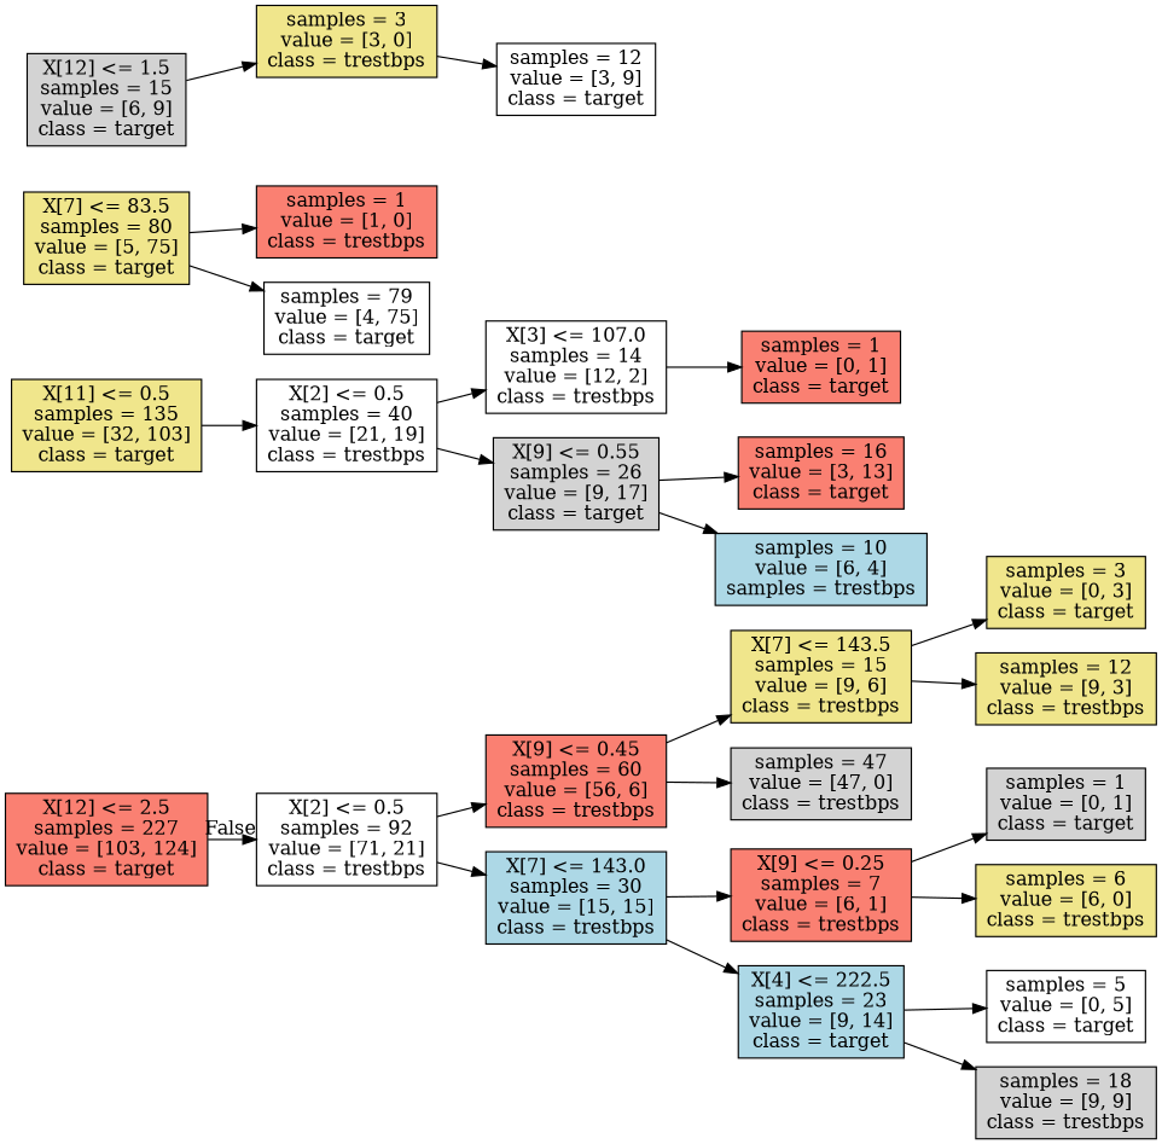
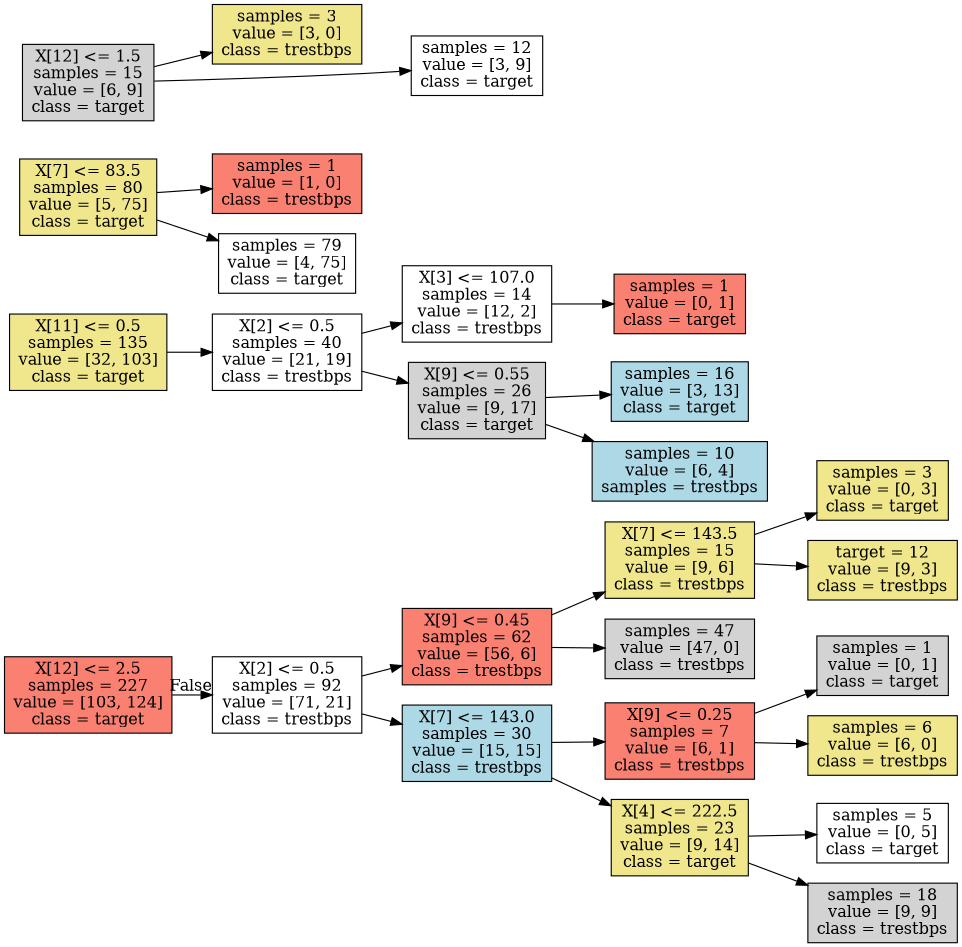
  digraph {
    rankdir=LR
    node [color=black fillcolor=khaki shape=box style=filled]
    n1 [fillcolor=salmon label="X[12] <= 2.5\nsamples = 227\nvalue = [103, 124]\nclass = target"]
    n2 [fillcolor=white label="X[2] <= 0.5\nsamples = 92\nvalue = [71, 21]\nclass = trestbps"]
    n3 [label="X[11] <= 0.5\nsamples = 135\nvalue = [32, 103]\nclass = target"]
    n4 [fillcolor=white label="X[2] <= 0.5\nsamples = 40\nvalue = [21, 19]\nclass = trestbps"]
-   n5 [fillcolor=salmon label="X[9] <= 0.45\nsamples = 60\nvalue = [56, 6]\nclass = trestbps"]
+   n5 [fillcolor=salmon label="X[9] <= 0.45\nsamples = 62\nvalue = [56, 6]\nclass = trestbps"]
    n6 [fillcolor=lightblue label="X[7] <= 143.0\nsamples = 30\nvalue = [15, 15]\nclass = trestbps"]
    n7 [fillcolor=white label="X[3] <= 107.0\nsamples = 14\nvalue = [12, 2]\nclass = trestbps"]
    n8 [fillcolor=lightgrey label="X[9] <= 0.55\nsamples = 26\nvalue = [9, 17]\nclass = target"]
    n9 [label="X[7] <= 83.5\nsamples = 80\nvalue = [5, 75]\nclass = target"]
    n10 [fillcolor=salmon label="samples = 1\nvalue = [1, 0]\nclass = trestbps"]
    n11 [fillcolor=white label="samples = 79\nvalue = [4, 75]\nclass = target"]
    n12 [fillcolor=lightgrey label="X[12] <= 1.5\nsamples = 15\nvalue = [6, 9]\nclass = target"]
    n13 [label="samples = 3\nvalue = [3, 0]\nclass = trestbps"]
    n14 [fillcolor=white label="samples = 12\nvalue = [3, 9]\nclass = target"]
    n15 [fillcolor=salmon label="samples = 1\nvalue = [0, 1]\nclass = target"]
-   n16 [fillcolor=salmon label="samples = 16\nvalue = [3, 13]\nclass = target"]
+   n16 [fillcolor=lightblue label="samples = 16\nvalue = [3, 13]\nclass = target"]
    n17 [fillcolor=lightblue label="samples = 10\nvalue = [6, 4]\nsamples = trestbps"]
    n18 [label="X[7] <= 143.5\nsamples = 15\nvalue = [9, 6]\nclass = trestbps"]
    n19 [fillcolor=lightgrey label="samples = 47\nvalue = [47, 0]\nclass = trestbps"]
    n20 [fillcolor=salmon label="X[9] <= 0.25\nsamples = 7\nvalue = [6, 1]\nclass = trestbps"]
-   n21 [fillcolor=lightblue label="X[4] <= 222.5\nsamples = 23\nvalue = [9, 14]\nclass = target"]
+   n21 [label="X[4] <= 222.5\nsamples = 23\nvalue = [9, 14]\nclass = target"]
    n22 [label="samples = 3\nvalue = [0, 3]\nclass = target"]
-   n23 [label="samples = 12\nvalue = [9, 3]\nclass = trestbps"]
+   n23 [label="target = 12\nvalue = [9, 3]\nclass = trestbps"]
    n24 [fillcolor=lightgrey label="samples = 1\nvalue = [0, 1]\nclass = target"]
    n25 [label="samples = 6\nvalue = [6, 0]\nclass = trestbps"]
    n26 [fillcolor=white label="samples = 5\nvalue = [0, 5]\nclass = target"]
    n27 [fillcolor=lightgrey label="samples = 18\nvalue = [9, 9]\nclass = trestbps"]
    n1 -> n2 [headlabel=False labelangle=-45 labeldistance=2.5]
    n2 -> n5
    n2 -> n6
    n3 -> n4
    n4 -> n7
    n4 -> n8
    n5 -> n18
    n5 -> n19
    n6 -> n20
    n6 -> n21
    n7 -> n15
    n8 -> n16
    n8 -> n17
    n9 -> n10
    n9 -> n11
    n12 -> n13
-   n13 -> n14
+   n12 -> n14
    n18 -> n22
    n18 -> n23
    n20 -> n24
    n20 -> n25
    n21 -> n26
    n21 -> n27
  }
